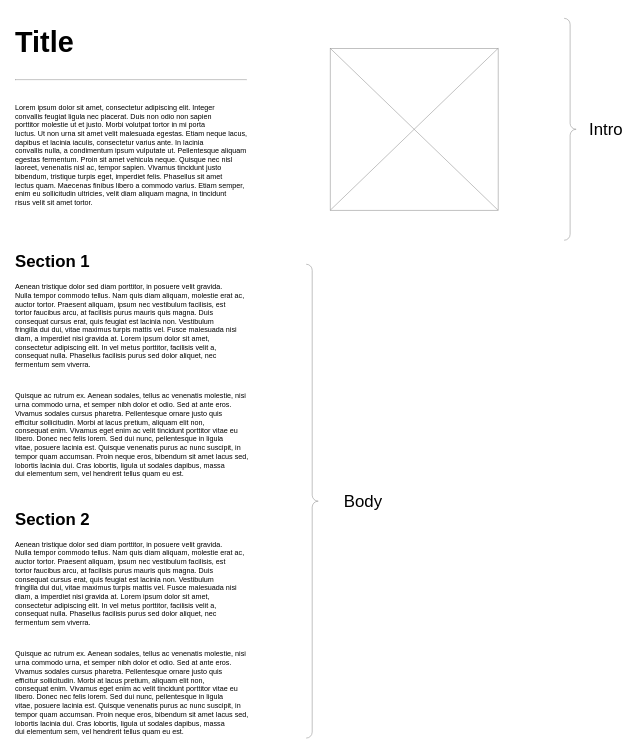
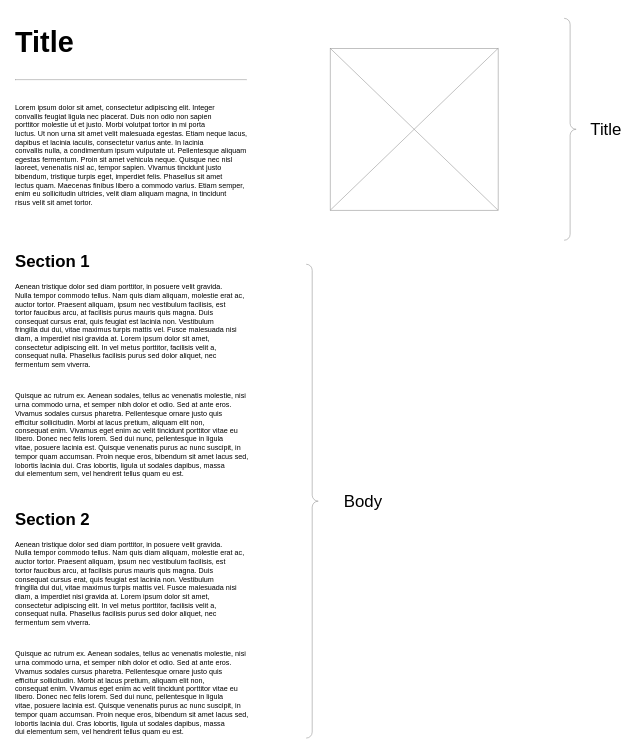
  <mxCell id="0" />
  <mxCell id="1" parent="0" />
  <mxCell id="2" value="&lt;h1 style=&quot;font-size: 48px;&quot;&gt;Title&lt;/h1&gt;&lt;hr&gt;&lt;p&gt;&lt;br&gt;&lt;/p&gt;&lt;div id=&quot;Content&quot;&gt;&lt;div class=&quot;boxed&quot;&gt;&lt;div style=&quot;&quot; id=&quot;lipsum&quot;&gt;&lt;p&gt;Lorem ipsum dolor sit amet, consectetur adipiscing elit. Integer &lt;br&gt;convallis feugiat ligula nec placerat. Duis non odio non sapien &lt;br&gt;porttitor molestie ut et justo. Morbi volutpat tortor in mi porta &lt;br&gt;luctus. Ut non urna sit amet velit malesuada egestas. Etiam neque lacus,&lt;br&gt; dapibus et lacinia iaculis, consectetur varius ante. In lacinia &lt;br&gt;convallis nulla, a condimentum ipsum vulputate ut. Pellentesque aliquam &lt;br&gt;egestas fermentum. Proin sit amet vehicula neque. Quisque nec nisl &lt;br&gt;laoreet, venenatis nisl ac, tempor sapien. Vivamus tincidunt justo &lt;br&gt;bibendum, tristique turpis eget, imperdiet felis. Phasellus sit amet &lt;br&gt;lectus quam. Maecenas finibus libero a commodo varius. Etiam semper, &lt;br&gt;enim eu sollicitudin ultricies, velit diam aliquam magna, in tincidunt &lt;br&gt;risus velit sit amet tortor.&amp;nbsp;&lt;/p&gt;&lt;/div&gt;&lt;/div&gt;&lt;/div&gt;" style="text;html=1;strokeColor=none;fillColor=none;spacing=5;spacingTop=-20;whiteSpace=wrap;overflow=hidden;rounded=0;" parent="1" vertex="1"><mxGeometry x="20" y="20" width="800" height="340" as="geometry" /></mxCell>
  <mxCell id="3" value="&lt;h1 style=&quot;font-size: 28px;&quot;&gt;&lt;font style=&quot;font-size: 28px;&quot;&gt;Section 1&lt;/font&gt;&amp;nbsp;&lt;/h1&gt;&lt;p style=&quot;font-size: 12px;&quot;&gt;&lt;font style=&quot;font-size: 12px;&quot;&gt;Aenean tristique dolor sed diam porttitor, in posuere velit gravida. &lt;br&gt;Nulla tempor commodo tellus. Nam quis diam aliquam, molestie erat ac, &lt;br&gt;auctor tortor. Praesent aliquam, ipsum nec vestibulum facilisis, est &lt;br&gt;tortor faucibus arcu, at facilisis purus mauris quis magna. Duis &lt;br&gt;consequat cursus erat, quis feugiat est lacinia non. Vestibulum &lt;br&gt;fringilla dui dui, vitae maximus turpis mattis vel. Fusce malesuada nisi&lt;br&gt; diam, a imperdiet nisi gravida at. Lorem ipsum dolor sit amet, &lt;br&gt;consectetur adipiscing elit. In vel metus porttitor, facilisis velit a, &lt;br&gt;consequat nulla. Phasellus facilisis purus sed dolor aliquet, nec &lt;br&gt;fermentum sem viverra.&lt;br&gt;&lt;/font&gt;&lt;/p&gt;&lt;p style=&quot;font-size: 12px;&quot;&gt;&lt;font style=&quot;font-size: 12px;&quot;&gt;&lt;br&gt;&lt;/font&gt;&lt;/p&gt;&lt;p style=&quot;font-size: 12px;&quot;&gt;&lt;font style=&quot;font-size: 12px;&quot;&gt;Quisque ac rutrum ex. Aenean sodales, tellus ac venenatis molestie, nisi&lt;br&gt; urna commodo urna, et semper nibh dolor et odio. Sed at ante eros. &lt;br&gt;Vivamus sodales cursus pharetra. Pellentesque ornare justo quis &lt;br&gt;efficitur sollicitudin. Morbi at lacus pretium, aliquam elit non, &lt;br&gt;consequat enim. Vivamus eget enim ac velit tincidunt porttitor vitae eu &lt;br&gt;libero. Donec nec felis lorem. Sed dui nunc, pellentesque in ligula &lt;br&gt;vitae, posuere lacinia est. Quisque venenatis purus ac nunc suscipit, in&lt;br&gt; tempor quam accumsan. Proin neque eros, bibendum sit amet lacus sed, &lt;br&gt;lobortis lacinia dui. Cras lobortis, ligula ut sodales dapibus, massa &lt;br&gt;dui elementum sem, vel hendrerit tellus quam eu est.&amp;nbsp;&lt;/font&gt;&lt;/p&gt;" style="text;html=1;strokeColor=none;fillColor=none;spacing=5;spacingTop=-20;whiteSpace=wrap;overflow=hidden;rounded=0;fontSize=24;" parent="1" vertex="1"><mxGeometry x="20" y="410" width="520" height="390" as="geometry" /></mxCell>
  <mxCell id="4" value="&lt;h1 style=&quot;font-size: 28px;&quot;&gt;&lt;font style=&quot;font-size: 28px;&quot;&gt;Section 2&lt;/font&gt;&amp;nbsp;&lt;/h1&gt;&lt;p style=&quot;font-size: 12px;&quot;&gt;&lt;font style=&quot;font-size: 12px;&quot;&gt;Aenean tristique dolor sed diam porttitor, in posuere velit gravida. &lt;br&gt;Nulla tempor commodo tellus. Nam quis diam aliquam, molestie erat ac, &lt;br&gt;auctor tortor. Praesent aliquam, ipsum nec vestibulum facilisis, est &lt;br&gt;tortor faucibus arcu, at facilisis purus mauris quis magna. Duis &lt;br&gt;consequat cursus erat, quis feugiat est lacinia non. Vestibulum &lt;br&gt;fringilla dui dui, vitae maximus turpis mattis vel. Fusce malesuada nisi&lt;br&gt; diam, a imperdiet nisi gravida at. Lorem ipsum dolor sit amet, &lt;br&gt;consectetur adipiscing elit. In vel metus porttitor, facilisis velit a, &lt;br&gt;consequat nulla. Phasellus facilisis purus sed dolor aliquet, nec &lt;br&gt;fermentum sem viverra.&lt;br&gt;&lt;/font&gt;&lt;/p&gt;&lt;p style=&quot;font-size: 12px;&quot;&gt;&lt;font style=&quot;font-size: 12px;&quot;&gt;&lt;br&gt;&lt;/font&gt;&lt;/p&gt;&lt;p style=&quot;font-size: 12px;&quot;&gt;&lt;font style=&quot;font-size: 12px;&quot;&gt;Quisque ac rutrum ex. Aenean sodales, tellus ac venenatis molestie, nisi&lt;br&gt; urna commodo urna, et semper nibh dolor et odio. Sed at ante eros. &lt;br&gt;Vivamus sodales cursus pharetra. Pellentesque ornare justo quis &lt;br&gt;efficitur sollicitudin. Morbi at lacus pretium, aliquam elit non, &lt;br&gt;consequat enim. Vivamus eget enim ac velit tincidunt porttitor vitae eu &lt;br&gt;libero. Donec nec felis lorem. Sed dui nunc, pellentesque in ligula &lt;br&gt;vitae, posuere lacinia est. Quisque venenatis purus ac nunc suscipit, in&lt;br&gt; tempor quam accumsan. Proin neque eros, bibendum sit amet lacus sed, &lt;br&gt;lobortis lacinia dui. Cras lobortis, ligula ut sodales dapibus, massa &lt;br&gt;dui elementum sem, vel hendrerit tellus quam eu est.&amp;nbsp;&lt;/font&gt;&lt;/p&gt;" style="text;html=1;strokeColor=none;fillColor=none;spacing=5;spacingTop=-20;whiteSpace=wrap;overflow=hidden;rounded=0;fontSize=24;" parent="1" vertex="1"><mxGeometry x="20" y="840" width="520" height="390" as="geometry" /></mxCell>
  <mxCell id="5" value="" style="labelPosition=right;align=left;strokeWidth=1;shape=mxgraph.mockup.markup.curlyBrace;html=1;shadow=0;dashed=0;strokeColor=#999999;direction=north;fontSize=28;rotation=-180;" parent="1" vertex="1"><mxGeometry x="940" y="30" width="20" height="370" as="geometry" /></mxCell>
- <mxCell id="6" value="Intro" style="text;html=1;strokeColor=none;fillColor=none;align=center;verticalAlign=middle;whiteSpace=wrap;rounded=0;fontSize=28;" parent="1" vertex="1"><mxGeometry x="980" y="200" width="60" height="30" as="geometry" /></mxCell>
+ <mxCell id="6" value="Title" style="text;html=1;strokeColor=none;fillColor=none;align=center;verticalAlign=middle;whiteSpace=wrap;rounded=0;fontSize=28;" parent="1" vertex="1"><mxGeometry x="980" y="200" width="60" height="30" as="geometry" /></mxCell>
  <mxCell id="7" value="" style="verticalLabelPosition=bottom;shadow=0;dashed=0;align=center;html=1;verticalAlign=top;strokeWidth=1;shape=mxgraph.mockup.graphics.simpleIcon;strokeColor=#999999;fontSize=28;" parent="1" vertex="1"><mxGeometry x="550" y="80" width="280" height="270" as="geometry" /></mxCell>
  <mxCell id="8" value="" style="labelPosition=right;align=left;strokeWidth=1;shape=mxgraph.mockup.markup.curlyBrace;html=1;shadow=0;dashed=0;strokeColor=#999999;direction=north;fontSize=28;rotation=-180;" parent="1" vertex="1"><mxGeometry x="510" y="440" width="20" height="790" as="geometry" /></mxCell>
  <mxCell id="9" value="Body" style="text;html=1;strokeColor=none;fillColor=none;align=center;verticalAlign=middle;whiteSpace=wrap;rounded=0;fontSize=28;" parent="1" vertex="1"><mxGeometry x="575" y="820" width="60" height="30" as="geometry" /></mxCell>
